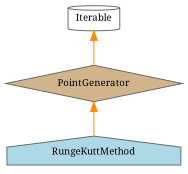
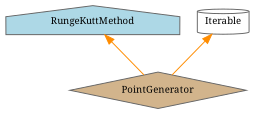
  digraph {
    fontname="Noto Serif"
    node [color=gray40 fontname="Noto Serif" fontsize=10 style=filled]
    edge [color=darkorange dir=back fontname="Noto Serif" fontsize=10 labelfontname=Helvetica labelfontsize=10 style=solid]
    n1 [fillcolor=lightblue fontcolor=black height=0.2 label=RungeKuttMethod shape=house width=0.4]
    n2 [fillcolor=tan height=0.2 label=PointGenerator shape=diamond width=0.4]
    n3 [fillcolor=white height=0.2 label=Iterable shape=cylinder width=0.4]
-   n2 -> n1
+   n1 -> n2
    n3 -> n2
  }
